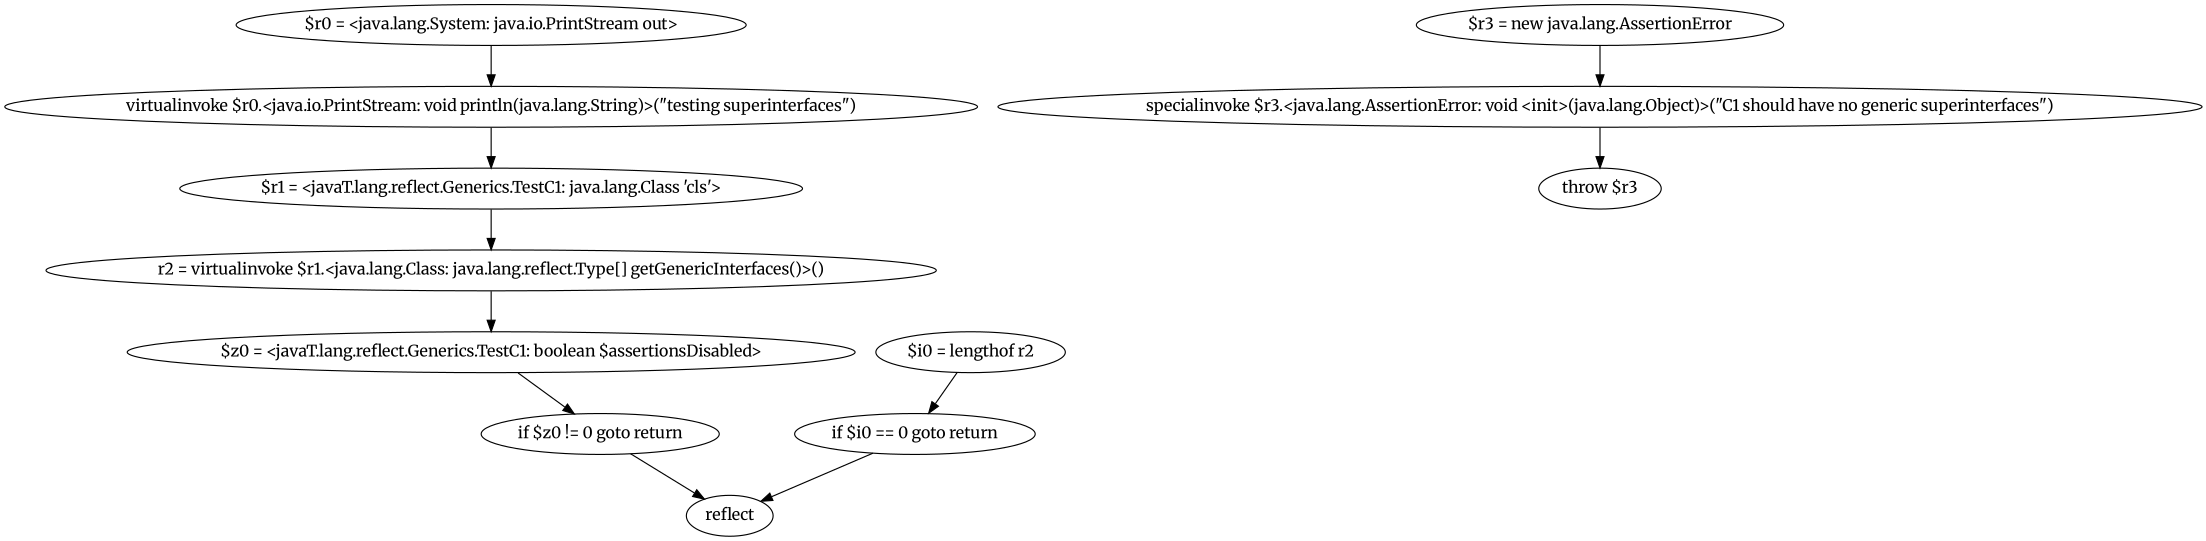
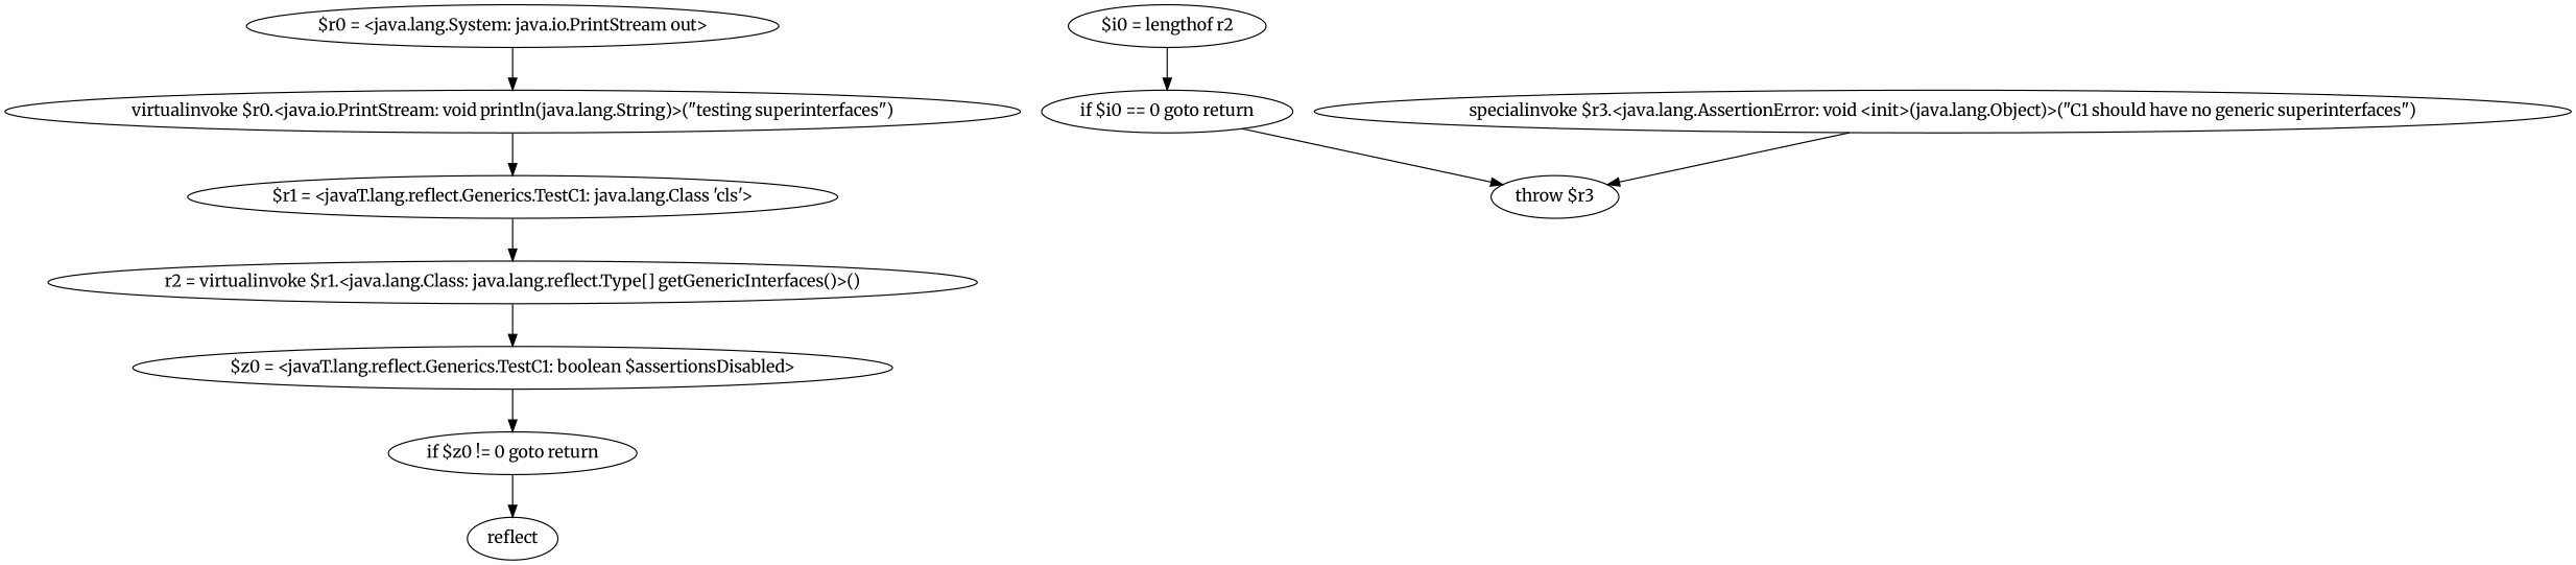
  digraph {
    fontname=Merriweather
    node [fontname=Merriweather]
    edge [fontname=Merriweather]
    "$r0 = <java.lang.System: java.io.PrintStream out>"
    "virtualinvoke $r0.<java.io.PrintStream: void println(java.lang.String)>(\"testing superinterfaces\")"
    "$r1 = <javaT.lang.reflect.Generics.TestC1: java.lang.Class 'cls'>"
    "r2 = virtualinvoke $r1.<java.lang.Class: java.lang.reflect.Type[] getGenericInterfaces()>()"
    "$z0 = <javaT.lang.reflect.Generics.TestC1: boolean $assertionsDisabled>"
    "if $z0 != 0 goto return"
    n7 [label=reflect]
    "$i0 = lengthof r2"
    "if $i0 == 0 goto return"
-   "$r3 = new java.lang.AssertionError"
    "specialinvoke $r3.<java.lang.AssertionError: void <init>(java.lang.Object)>(\"C1 should have no generic superinterfaces\")"
    "throw $r3"
    "$r0 = <java.lang.System: java.io.PrintStream out>" -> "virtualinvoke $r0.<java.io.PrintStream: void println(java.lang.String)>(\"testing superinterfaces\")"
    "virtualinvoke $r0.<java.io.PrintStream: void println(java.lang.String)>(\"testing superinterfaces\")" -> "$r1 = <javaT.lang.reflect.Generics.TestC1: java.lang.Class 'cls'>"
    "$r1 = <javaT.lang.reflect.Generics.TestC1: java.lang.Class 'cls'>" -> "r2 = virtualinvoke $r1.<java.lang.Class: java.lang.reflect.Type[] getGenericInterfaces()>()"
    "r2 = virtualinvoke $r1.<java.lang.Class: java.lang.reflect.Type[] getGenericInterfaces()>()" -> "$z0 = <javaT.lang.reflect.Generics.TestC1: boolean $assertionsDisabled>"
    "$z0 = <javaT.lang.reflect.Generics.TestC1: boolean $assertionsDisabled>" -> "if $z0 != 0 goto return"
    "if $z0 != 0 goto return" -> n7
    "$i0 = lengthof r2" -> "if $i0 == 0 goto return"
-   "if $i0 == 0 goto return" -> n7
-   "$r3 = new java.lang.AssertionError" -> "specialinvoke $r3.<java.lang.AssertionError: void <init>(java.lang.Object)>(\"C1 should have no generic superinterfaces\")"
+   "if $i0 == 0 goto return" -> "throw $r3"
    "specialinvoke $r3.<java.lang.AssertionError: void <init>(java.lang.Object)>(\"C1 should have no generic superinterfaces\")" -> "throw $r3"
  }
